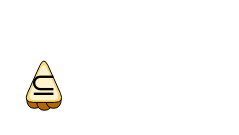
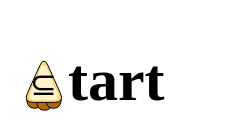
  <mxCell id="0" />
  <mxCell id="1" parent="0" />
  <mxCell id="2" value="" style="group" vertex="1" connectable="0" parent="1"><mxGeometry x="22.805" y="20.63" width="193.545" height="90" as="geometry" /></mxCell>
+ <mxCell id="3" value="&lt;h1&gt;&lt;span class=&quot;s1&quot;&gt;&lt;b&gt;&lt;font face=&quot;Graphik&quot; style=&quot;font-size: 60px; face=&quot;&gt;tart&lt;/font&gt;&lt;/b&gt;&lt;/span&gt;&lt;/h1&gt;" style="text;whiteSpace=wrap;html=1;labelBackgroundColor=none;horizontal=1;" vertex="1" parent="2"><mxGeometry x="43.545" width="150" height="90" as="geometry" /></mxCell>
  <mxCell id="4" value="" style="shape=or;whiteSpace=wrap;html=1;rotation=90;strokeColor=#000000;fillColor=#b46504;container=0;" parent="2" vertex="1"><mxGeometry x="6.195" y="74.37" width="10" height="15.63" as="geometry" /></mxCell>
  <mxCell id="5" value="" style="shape=or;whiteSpace=wrap;html=1;rotation=90;strokeColor=#000000;fillColor=#b46504;container=0;" parent="2" vertex="1"><mxGeometry x="16.195" y="76.37" width="10" height="15.63" as="geometry" /></mxCell>
  <mxCell id="6" value="" style="shape=or;whiteSpace=wrap;html=1;rotation=90;strokeColor=#000000;fillColor=#b46504;container=0;" parent="2" vertex="1"><mxGeometry x="25.195" y="74.37" width="10" height="15.63" as="geometry" /></mxCell>
  <mxCell id="7" value="" style="triangle;whiteSpace=wrap;html=1;rotation=-90;strokeWidth=1;strokeColor=default;fillColor=#FFF4C3;gradientColor=#FFD966;gradientDirection=radial;rounded=1;shadow=0;container=0;" parent="2" vertex="1"><mxGeometry x="-2.355" y="37.73" width="45.9" height="41.19" as="geometry" /></mxCell>
  <mxCell id="8" value="" style="triangle;whiteSpace=wrap;html=1;rotation=-90;strokeWidth=0.5;strokeColor=#d6b656;fillColor=#fff2cc;gradientDirection=radial;rounded=1;shadow=0;container=0;" parent="2" vertex="1"><mxGeometry x="0.045" y="41.37" width="41.01" height="35.55" as="geometry" /></mxCell>
  <mxCell id="9" value="&lt;h2 style=&quot;line-height: 0%;&quot;&gt;&lt;font style=&quot;font-weight: normal; font-size: 32px;&quot; data-font-src=&quot;https://fonts.googleapis.com/css?family=Dongle&quot; face=&quot;Dongle&quot;&gt;⊆&lt;/font&gt;&lt;br&gt;&lt;/h2&gt;" style="text;html=1;align=center;verticalAlign=middle;resizable=1;points=[];autosize=1;strokeColor=none;fillColor=none;container=0;rounded=1;movable=1;rotatable=1;deletable=1;editable=1;locked=0;connectable=1;" parent="2" vertex="1"><mxGeometry x="0.555" y="40" width="40" height="50" as="geometry" /></mxCell>
